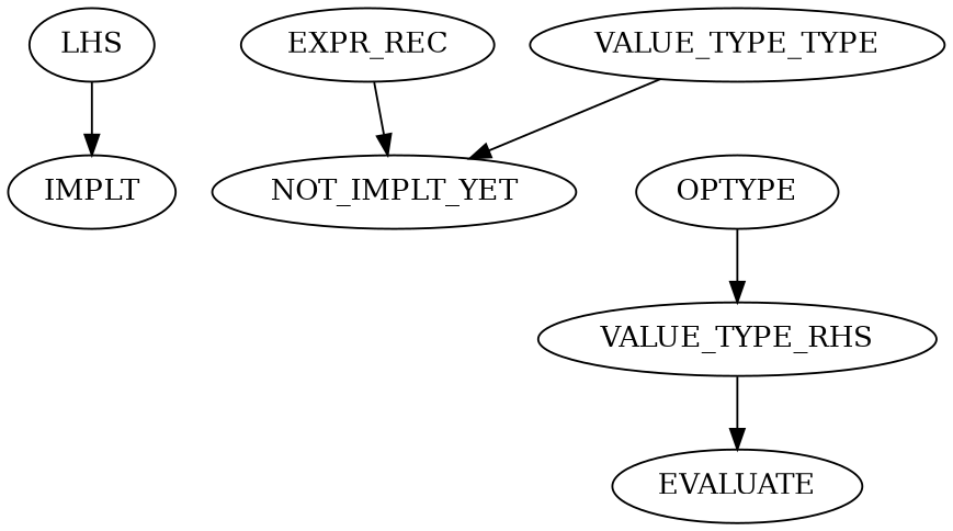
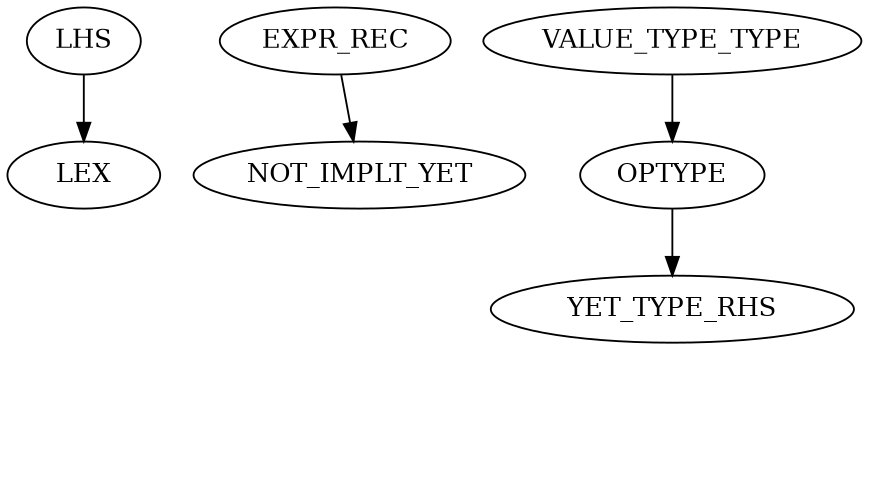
  digraph {
    n1 [label=LHS]
-   LEX [label=IMPLT]
+   LEX
    EXPR_REC
    NOT_IMPLT_YET
    n5 [label=VALUE_TYPE_TYPE]
    OPTYPE
-   VALUE_TYPE_RHS
-   EVALUATE
+   VALUE_TYPE_RHS [label=YET_TYPE_RHS]
    n1 -> LEX
    EXPR_REC -> NOT_IMPLT_YET
-   n5 -> NOT_IMPLT_YET
+   n5 -> OPTYPE
    OPTYPE -> VALUE_TYPE_RHS
-   VALUE_TYPE_RHS -> EVALUATE
  }
